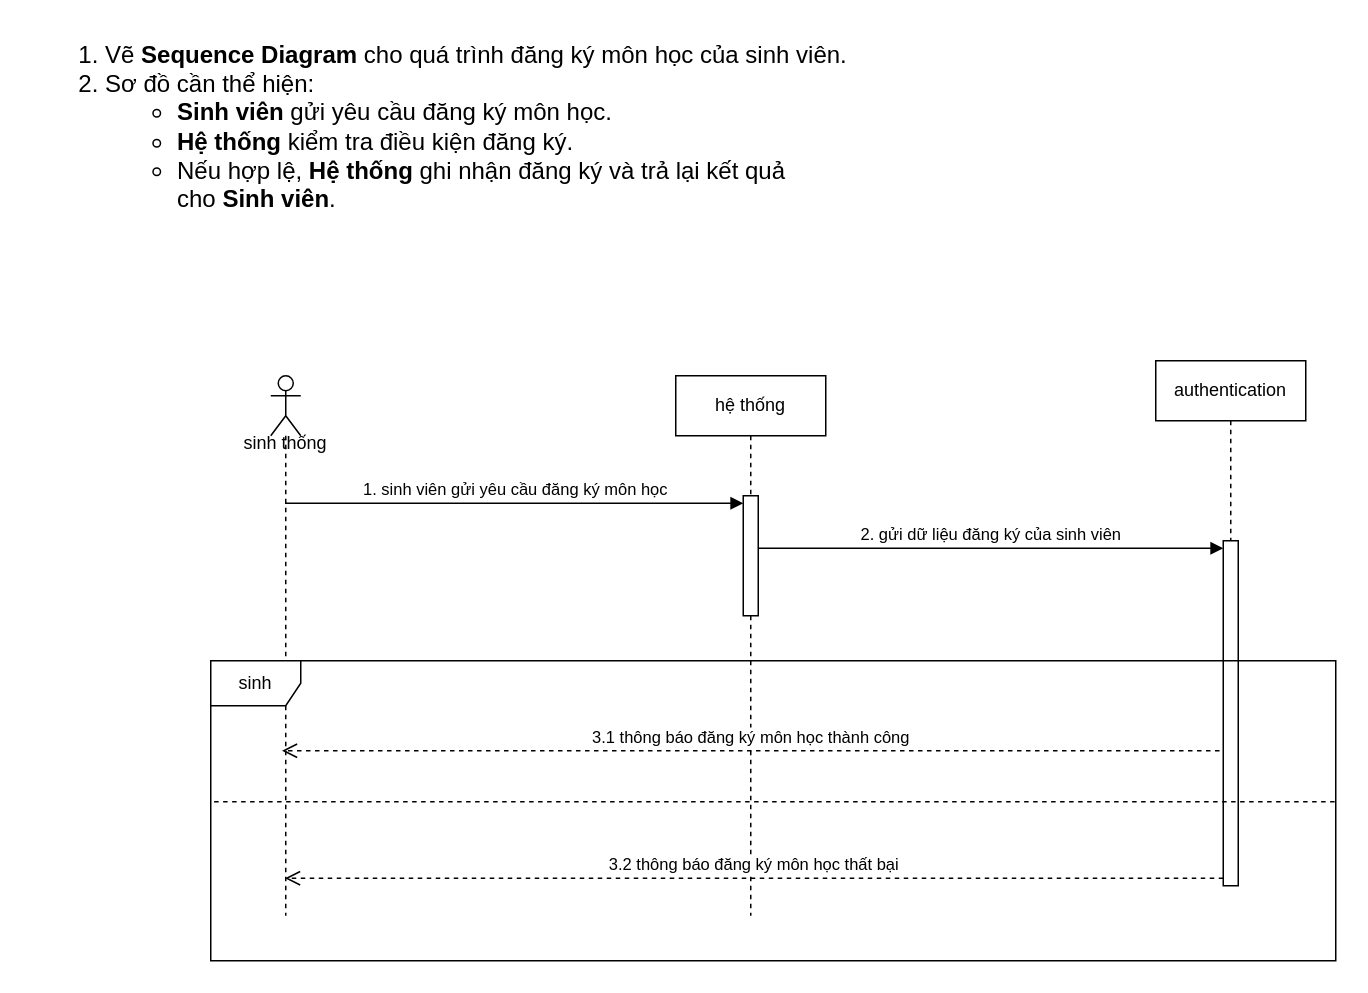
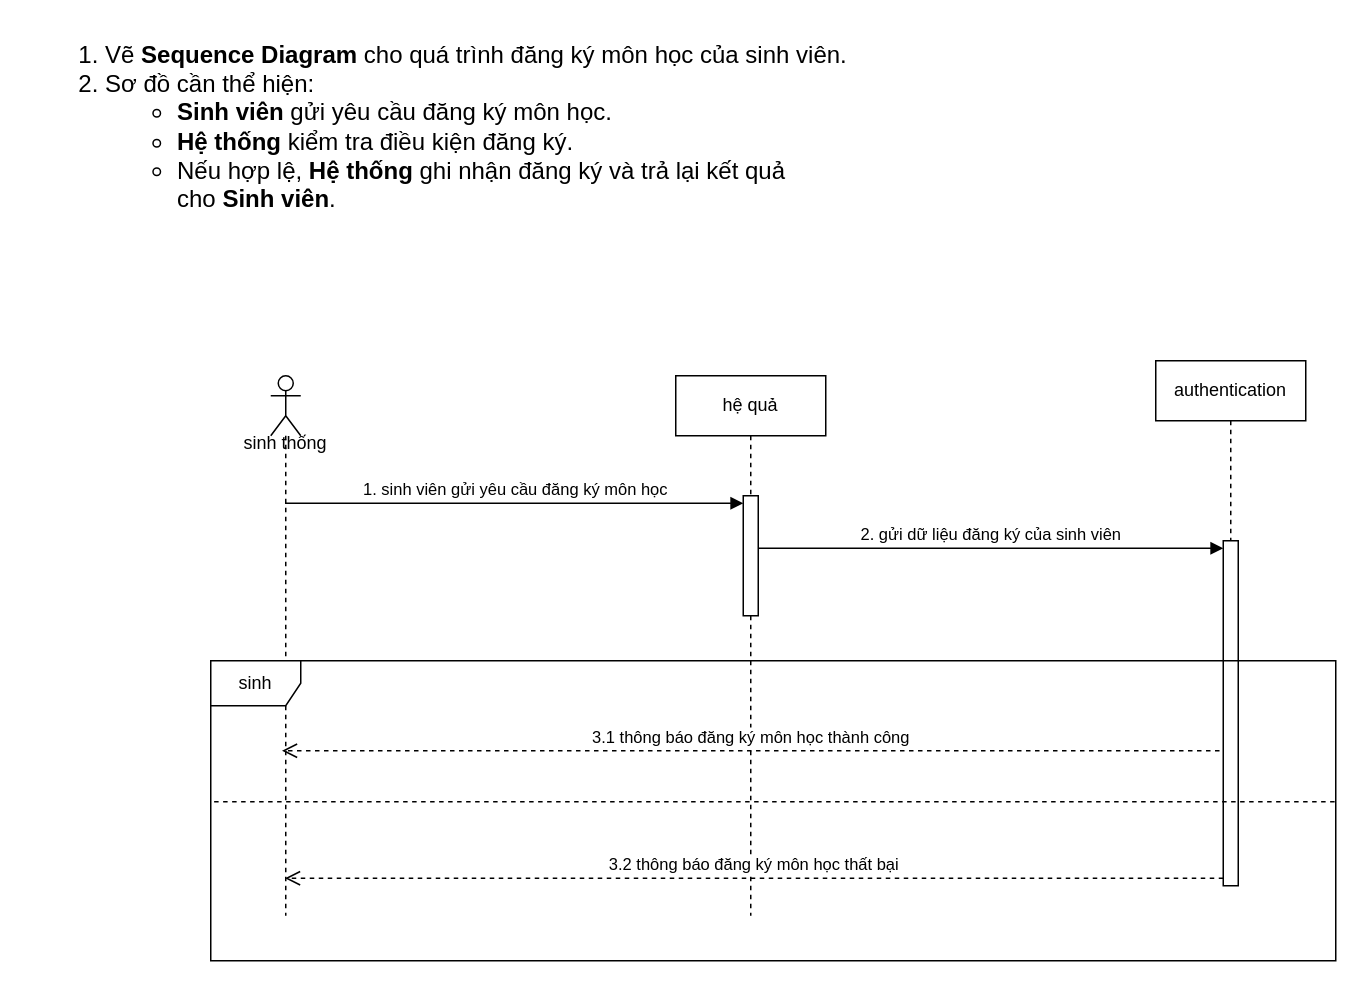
  <mxCell id="0" />
  <mxCell id="1" parent="0" />
  <mxCell id="2" value="&lt;ol style=&quot;box-sizing: border-box; margin: 0px; padding: 0px 0px 0px 2rem; color: rgb(33, 37, 41); font-family: SFProDisplay; font-size: 16px; font-style: normal; font-variant-ligatures: normal; font-variant-caps: normal; font-weight: 400; letter-spacing: normal; orphans: 2; text-align: start; text-indent: 0px; text-transform: none; widows: 2; word-spacing: 0px; -webkit-text-stroke-width: 0px; white-space: normal; background-color: rgb(255, 255, 255); text-decoration-thickness: initial; text-decoration-style: initial; text-decoration-color: initial; padding-inline-start: 48px;&quot;&gt;&lt;li dir=&quot;ltr&quot; aria-level=&quot;1&quot; style=&quot;box-sizing: border-box; margin: 0px; padding: 0px; background-color: transparent; color: rgb(0, 0, 0); font-family: Arial, sans-serif; font-size: 12pt; font-style: normal; font-variant: normal; font-weight: 400; list-style-type: decimal; text-decoration: none; vertical-align: baseline; white-space: pre;&quot;&gt;&lt;span style=&quot;box-sizing: border-box; margin: 0px; padding: 0px; background-color: transparent; color: rgb(0, 0, 0); font-family: Arial, sans-serif; font-size: 12pt;&quot;&gt;&lt;span style=&quot;box-sizing: border-box; margin: 0px; padding: 0px; font-style: normal; font-variant: normal; font-weight: 400; text-decoration: none; vertical-align: baseline; white-space: pre-wrap;&quot;&gt;Vẽ&amp;nbsp;&lt;/span&gt;&lt;span style=&quot;box-sizing: border-box; margin: 0px; padding: 0px; font-style: normal; font-variant: normal; text-decoration: none; vertical-align: baseline; white-space: pre-wrap;&quot;&gt;&lt;strong style=&quot;box-sizing: border-box; margin: 0px; padding: 0px; font-weight: bolder;&quot;&gt;Sequence Diagram&lt;/strong&gt;&lt;/span&gt;&lt;span style=&quot;box-sizing: border-box; margin: 0px; padding: 0px; font-style: normal; font-variant: normal; font-weight: 400; text-decoration: none; vertical-align: baseline; white-space: pre-wrap;&quot;&gt; cho quá trình đăng ký môn học của sinh viên.&lt;/span&gt;&lt;/span&gt;&lt;/li&gt;&lt;li dir=&quot;ltr&quot; aria-level=&quot;1&quot; style=&quot;box-sizing: border-box; margin: 0px; padding: 0px; background-color: transparent; color: rgb(0, 0, 0); font-family: Arial, sans-serif; font-size: 12pt; font-style: normal; font-variant: normal; font-weight: 400; list-style-type: decimal; text-decoration: none; vertical-align: baseline; white-space: pre;&quot;&gt;&lt;span style=&quot;box-sizing: border-box; margin: 0px; padding: 0px; background-color: transparent; color: rgb(0, 0, 0); font-family: Arial, sans-serif; font-size: 12pt;&quot;&gt;&lt;span style=&quot;box-sizing: border-box; margin: 0px; padding: 0px; font-style: normal; font-variant: normal; font-weight: 400; text-decoration: none; vertical-align: baseline; white-space: pre-wrap;&quot;&gt;Sơ đồ cần thể hiện:&lt;/span&gt;&lt;/span&gt;&lt;ul style=&quot;box-sizing: border-box; margin: 0px; padding: 0px 0px 0px 2rem; list-style: circle; padding-inline-start: 48px;&quot;&gt;&lt;li dir=&quot;ltr&quot; aria-level=&quot;2&quot; style=&quot;box-sizing: border-box; margin: 0px; padding: 0px; background-color: transparent; color: rgb(0, 0, 0); font-family: Arial, sans-serif; font-size: 12pt; font-style: normal; font-variant: normal; font-weight: 400; list-style-type: circle; text-decoration: none; vertical-align: baseline; white-space: pre;&quot;&gt;&lt;span style=&quot;box-sizing: border-box; margin: 0px; padding: 0px; background-color: transparent; color: rgb(0, 0, 0); font-family: Arial, sans-serif; font-size: 12pt;&quot;&gt;&lt;span style=&quot;box-sizing: border-box; margin: 0px; padding: 0px; font-style: normal; font-variant: normal; text-decoration: none; vertical-align: baseline; white-space: pre-wrap;&quot;&gt;&lt;strong style=&quot;box-sizing: border-box; margin: 0px; padding: 0px; font-weight: bolder;&quot;&gt;Sinh viên&lt;/strong&gt;&lt;/span&gt;&lt;span style=&quot;box-sizing: border-box; margin: 0px; padding: 0px; font-style: normal; font-variant: normal; font-weight: 400; text-decoration: none; vertical-align: baseline; white-space: pre-wrap;&quot;&gt; gửi yêu cầu đăng ký môn học.&lt;/span&gt;&lt;/span&gt;&lt;/li&gt;&lt;li dir=&quot;ltr&quot; aria-level=&quot;2&quot; style=&quot;box-sizing: border-box; margin: 0px; padding: 0px; background-color: transparent; color: rgb(0, 0, 0); font-family: Arial, sans-serif; font-size: 12pt; font-style: normal; font-variant: normal; font-weight: 400; list-style-type: circle; text-decoration: none; vertical-align: baseline; white-space: pre;&quot;&gt;&lt;span style=&quot;box-sizing: border-box; margin: 0px; padding: 0px; background-color: transparent; color: rgb(0, 0, 0); font-family: Arial, sans-serif; font-size: 12pt;&quot;&gt;&lt;span style=&quot;box-sizing: border-box; margin: 0px; padding: 0px; font-style: normal; font-variant: normal; text-decoration: none; vertical-align: baseline; white-space: pre-wrap;&quot;&gt;&lt;strong style=&quot;box-sizing: border-box; margin: 0px; padding: 0px; font-weight: bolder;&quot;&gt;Hệ thống&lt;/strong&gt;&lt;/span&gt;&lt;span style=&quot;box-sizing: border-box; margin: 0px; padding: 0px; font-style: normal; font-variant: normal; font-weight: 400; text-decoration: none; vertical-align: baseline; white-space: pre-wrap;&quot;&gt; kiểm tra điều kiện đăng ký.&lt;/span&gt;&lt;/span&gt;&lt;/li&gt;&lt;li dir=&quot;ltr&quot; aria-level=&quot;2&quot; style=&quot;box-sizing: border-box; margin: 0px; padding: 0px; background-color: transparent; color: rgb(0, 0, 0); font-family: Arial, sans-serif; font-size: 12pt; font-style: normal; font-variant: normal; font-weight: 400; list-style-type: circle; text-decoration: none; vertical-align: baseline; white-space: pre;&quot;&gt;&lt;span style=&quot;box-sizing: border-box; margin: 0px; padding: 0px; background-color: transparent; color: rgb(0, 0, 0); font-family: Arial, sans-serif; font-size: 12pt;&quot;&gt;&lt;span style=&quot;box-sizing: border-box; margin: 0px; padding: 0px; font-style: normal; font-variant: normal; font-weight: 400; text-decoration: none; vertical-align: baseline; white-space: pre-wrap;&quot;&gt;Nếu hợp lệ,&amp;nbsp;&lt;/span&gt;&lt;span style=&quot;box-sizing: border-box; margin: 0px; padding: 0px; font-style: normal; font-variant: normal; text-decoration: none; vertical-align: baseline; white-space: pre-wrap;&quot;&gt;&lt;strong style=&quot;box-sizing: border-box; margin: 0px; padding: 0px; font-weight: bolder;&quot;&gt;Hệ thống&lt;/strong&gt;&lt;/span&gt;&lt;span style=&quot;box-sizing: border-box; margin: 0px; padding: 0px; font-style: normal; font-variant: normal; font-weight: 400; text-decoration: none; vertical-align: baseline; white-space: pre-wrap;&quot;&gt; ghi nhận đăng ký và trả lại kết quả cho&amp;nbsp;&lt;/span&gt;&lt;span style=&quot;box-sizing: border-box; margin: 0px; padding: 0px; font-style: normal; font-variant: normal; text-decoration: none; vertical-align: baseline; white-space: pre-wrap;&quot;&gt;&lt;strong style=&quot;box-sizing: border-box; margin: 0px; padding: 0px; font-weight: bolder;&quot;&gt;Sinh viên&lt;/strong&gt;&lt;/span&gt;&lt;span style=&quot;box-sizing: border-box; margin: 0px; padding: 0px; font-style: normal; font-variant: normal; font-weight: 400; text-decoration: none; vertical-align: baseline; white-space: pre-wrap;&quot;&gt;.&lt;/span&gt;&lt;/span&gt;&lt;/li&gt;&lt;/ul&gt;&lt;/li&gt;&lt;/ol&gt;" style="text;whiteSpace=wrap;html=1;" vertex="1" parent="1"><mxGeometry x="20" y="20" width="560" height="160" as="geometry" /></mxCell>
- <mxCell id="3" value="hệ thống" style="shape=umlLifeline;perimeter=lifelinePerimeter;whiteSpace=wrap;html=1;container=1;dropTarget=0;collapsible=0;recursiveResize=0;outlineConnect=0;portConstraint=eastwest;newEdgeStyle={&quot;curved&quot;:0,&quot;rounded&quot;:0};" vertex="1" parent="1"><mxGeometry x="450" y="250" width="100" height="360" as="geometry" /></mxCell>
+ <mxCell id="3" value="hệ quả" style="shape=umlLifeline;perimeter=lifelinePerimeter;whiteSpace=wrap;html=1;container=1;dropTarget=0;collapsible=0;recursiveResize=0;outlineConnect=0;portConstraint=eastwest;newEdgeStyle={&quot;curved&quot;:0,&quot;rounded&quot;:0};" vertex="1" parent="1"><mxGeometry x="450" y="250" width="100" height="360" as="geometry" /></mxCell>
  <mxCell id="4" value="" style="html=1;points=[[0,0,0,0,5],[0,1,0,0,-5],[1,0,0,0,5],[1,1,0,0,-5]];perimeter=orthogonalPerimeter;outlineConnect=0;targetShapes=umlLifeline;portConstraint=eastwest;newEdgeStyle={&quot;curved&quot;:0,&quot;rounded&quot;:0};" vertex="1" parent="3"><mxGeometry x="45" y="80" width="10" height="80" as="geometry" /></mxCell>
  <mxCell id="5" value="authentication" style="shape=umlLifeline;perimeter=lifelinePerimeter;whiteSpace=wrap;html=1;container=1;dropTarget=0;collapsible=0;recursiveResize=0;outlineConnect=0;portConstraint=eastwest;newEdgeStyle={&quot;curved&quot;:0,&quot;rounded&quot;:0};" vertex="1" parent="1"><mxGeometry x="770" y="240" width="100" height="350" as="geometry" /></mxCell>
  <mxCell id="6" value="" style="html=1;points=[[0,0,0,0,5],[0,1,0,0,-5],[1,0,0,0,5],[1,1,0,0,-5]];perimeter=orthogonalPerimeter;outlineConnect=0;targetShapes=umlLifeline;portConstraint=eastwest;newEdgeStyle={&quot;curved&quot;:0,&quot;rounded&quot;:0};" vertex="1" parent="5"><mxGeometry x="45" y="120" width="10" height="230" as="geometry" /></mxCell>
  <mxCell id="7" value="" style="shape=umlLifeline;perimeter=lifelinePerimeter;whiteSpace=wrap;html=1;container=1;dropTarget=0;collapsible=0;recursiveResize=0;outlineConnect=0;portConstraint=eastwest;newEdgeStyle={&quot;curved&quot;:0,&quot;rounded&quot;:0};participant=umlActor;" vertex="1" parent="1"><mxGeometry x="180" y="250" width="20" height="360" as="geometry" /></mxCell>
  <mxCell id="8" value="sinh thống" style="text;html=1;whiteSpace=wrap;strokeColor=none;fillColor=none;align=center;verticalAlign=middle;rounded=0;" vertex="1" parent="1"><mxGeometry x="130" y="280" width="120" height="30" as="geometry" /></mxCell>
  <mxCell id="9" value="1. sinh viên gửi yêu cầu đăng ký môn học" style="html=1;verticalAlign=bottom;endArrow=block;curved=0;rounded=0;entryX=0;entryY=0;entryDx=0;entryDy=5;" edge="1" parent="1" source="7" target="4"><mxGeometry relative="1" as="geometry"><mxPoint x="305" y="355" as="sourcePoint" /></mxGeometry></mxCell>
  <mxCell id="10" value="2. gửi dữ liệu đăng ký của sinh viên" style="html=1;verticalAlign=bottom;endArrow=block;curved=0;rounded=0;entryX=0;entryY=0;entryDx=0;entryDy=5;" edge="1" parent="1" source="4" target="6"><mxGeometry relative="1" as="geometry"><mxPoint x="570" y="390" as="sourcePoint" /></mxGeometry></mxCell>
  <mxCell id="11" value="sinh" style="shape=umlFrame;whiteSpace=wrap;html=1;pointerEvents=0;" vertex="1" parent="1"><mxGeometry x="140" y="440" width="750" height="200" as="geometry" /></mxCell>
  <mxCell id="12" value="3.2 thông báo đăng ký môn học thất bại" style="html=1;verticalAlign=bottom;endArrow=open;dashed=1;endSize=8;curved=0;rounded=0;exitX=0;exitY=1;exitDx=0;exitDy=-5;" edge="1" parent="1" source="6" target="7"><mxGeometry relative="1" as="geometry"><mxPoint x="720" y="535" as="targetPoint" /></mxGeometry></mxCell>
  <mxCell id="13" value="3.1 thông báo đăng ký môn học thành công" style="html=1;verticalAlign=bottom;endArrow=open;dashed=1;endSize=8;curved=0;rounded=0;exitX=0;exitY=1;exitDx=0;exitDy=-5;" edge="1" parent="1"><mxGeometry relative="1" as="geometry"><mxPoint x="187.5" y="500" as="targetPoint" /><mxPoint x="812.5" y="500" as="sourcePoint" /></mxGeometry></mxCell>
  <mxCell id="14" value="" style="endArrow=none;dashed=1;html=1;rounded=0;exitX=0.999;exitY=0.47;exitDx=0;exitDy=0;exitPerimeter=0;entryX=-0.001;entryY=0.47;entryDx=0;entryDy=0;entryPerimeter=0;" edge="1" parent="1" source="11" target="11"><mxGeometry width="50" height="50" relative="1" as="geometry"><mxPoint x="470" y="450" as="sourcePoint" /><mxPoint x="520" y="400" as="targetPoint" /></mxGeometry></mxCell>
